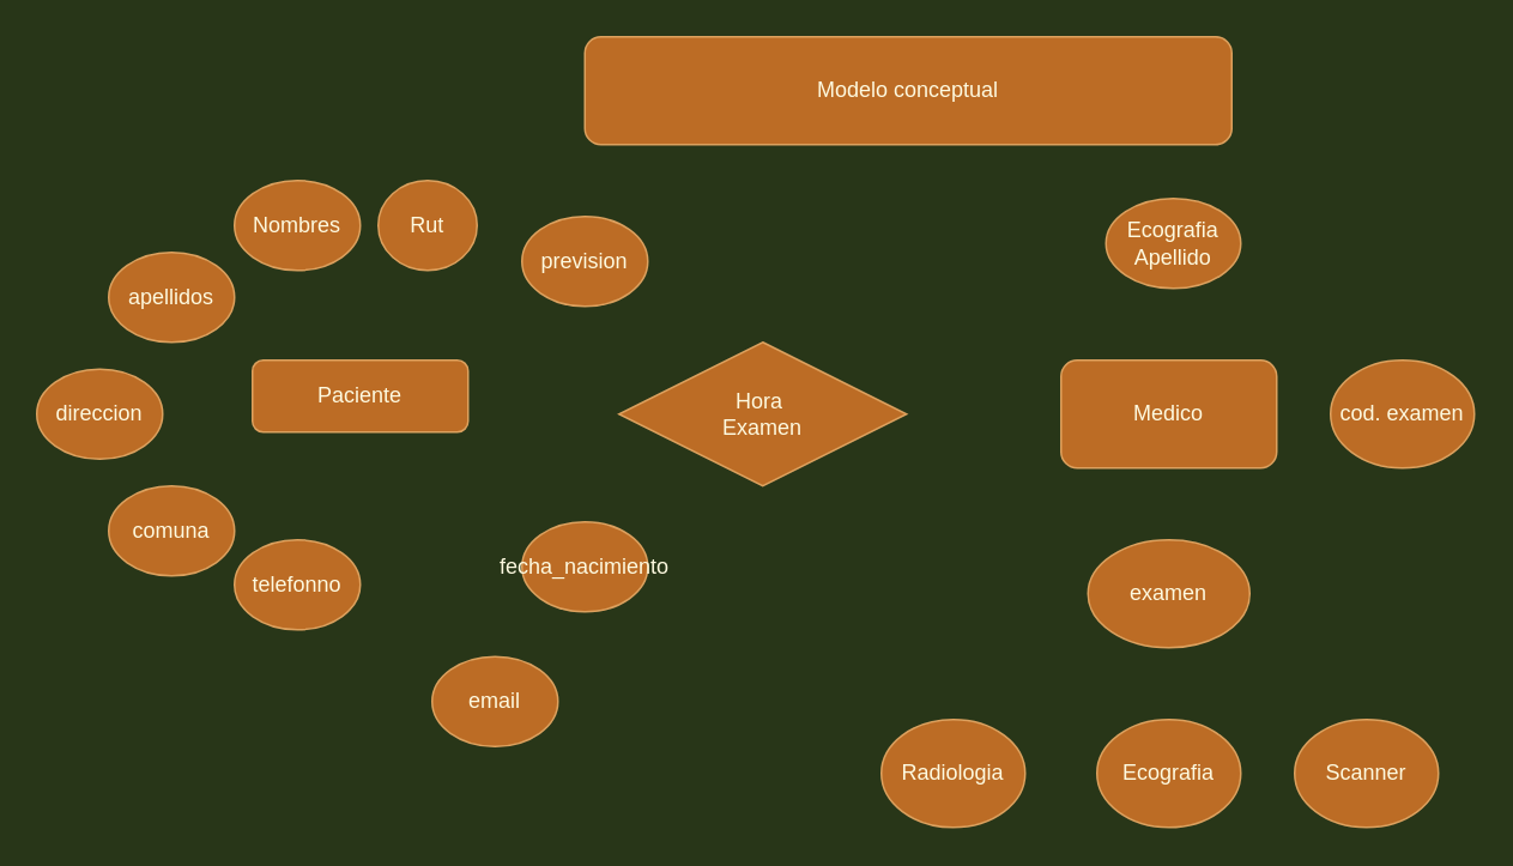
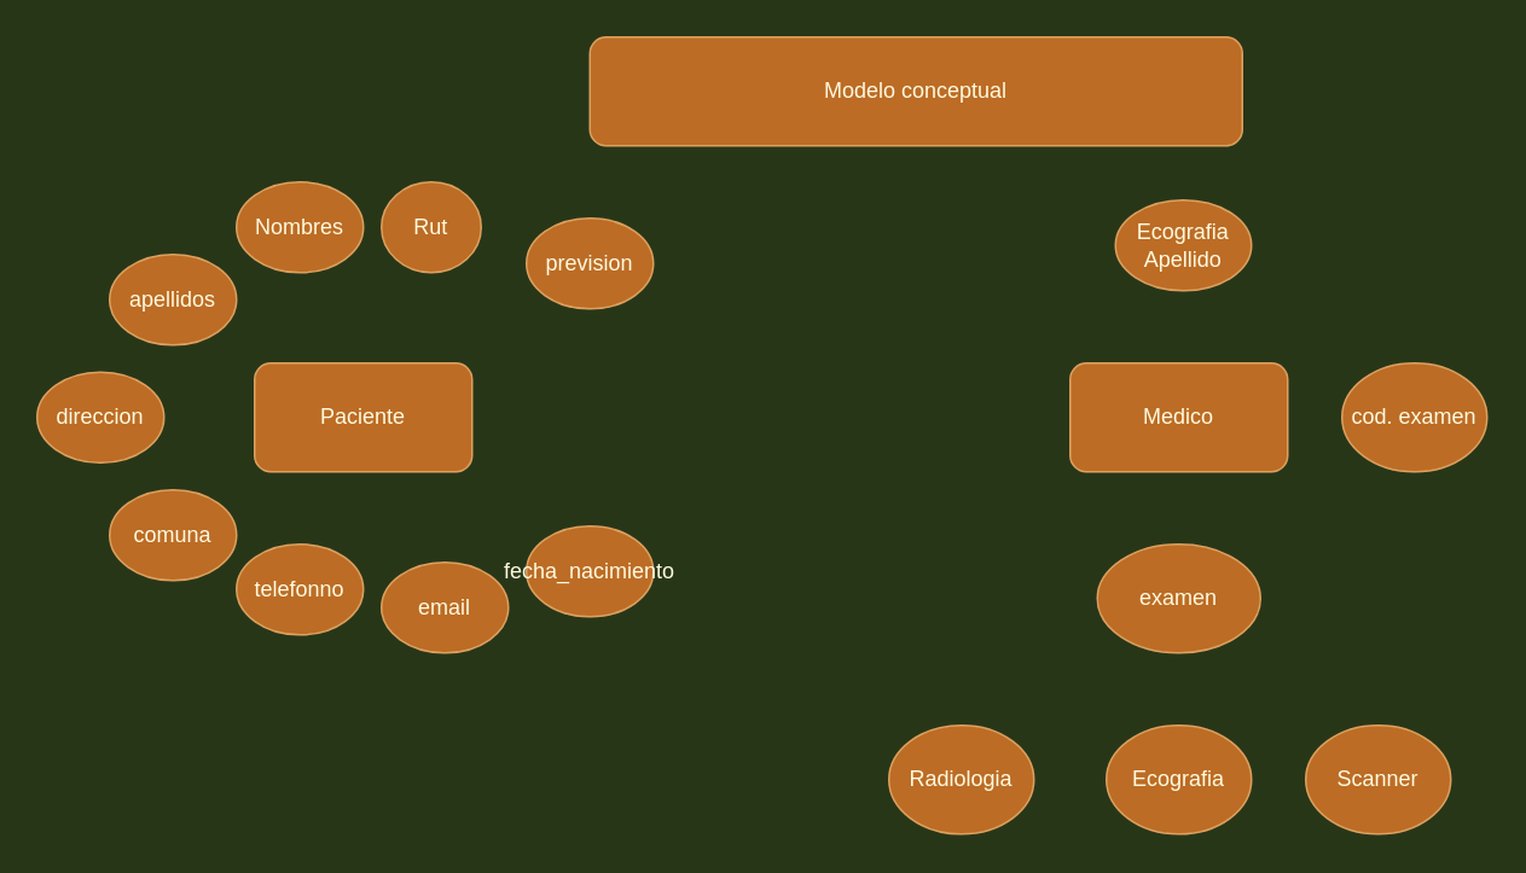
  <mxCell id="0" />
  <mxCell id="1" parent="0" />
  <mxCell id="2" value="Modelo conceptual" style="rounded=1;whiteSpace=wrap;html=1;sketch=0;fontColor=#FEFAE0;strokeColor=#DDA15E;fillColor=#BC6C25;" vertex="1" parent="1"><mxGeometry x="325" y="20" width="360" height="60" as="geometry" /></mxCell>
- <mxCell id="3" value="Paciente" style="rounded=1;whiteSpace=wrap;html=1;sketch=0;fontColor=#FEFAE0;strokeColor=#DDA15E;fillColor=#BC6C25;" vertex="1" parent="1"><mxGeometry x="140" y="200" width="120" height="40" as="geometry" /></mxCell>
+ <mxCell id="3" value="Paciente" style="rounded=1;whiteSpace=wrap;html=1;sketch=0;fontColor=#FEFAE0;strokeColor=#DDA15E;fillColor=#BC6C25;" vertex="1" parent="1"><mxGeometry x="140" y="200" width="120" height="60" as="geometry" /></mxCell>
  <mxCell id="4" value="Medico" style="rounded=1;whiteSpace=wrap;html=1;sketch=0;fontColor=#FEFAE0;strokeColor=#DDA15E;fillColor=#BC6C25;" vertex="1" parent="1"><mxGeometry x="590" y="200" width="120" height="60" as="geometry" /></mxCell>
- <mxCell id="5" value="Hora&amp;nbsp;&lt;br&gt;Examen" style="rhombus;whiteSpace=wrap;html=1;rounded=0;sketch=0;fontColor=#FEFAE0;strokeColor=#DDA15E;fillColor=#BC6C25;" vertex="1" parent="1"><mxGeometry x="344" y="190" width="160" height="80" as="geometry" /></mxCell>
  <mxCell id="6" value="Nombres" style="ellipse;whiteSpace=wrap;html=1;rounded=0;sketch=0;fontColor=#FEFAE0;strokeColor=#DDA15E;fillColor=#BC6C25;" vertex="1" parent="1"><mxGeometry x="130" y="100" width="70" height="50" as="geometry" /></mxCell>
  <mxCell id="7" value="apellidos" style="ellipse;whiteSpace=wrap;html=1;rounded=0;sketch=0;fontColor=#FEFAE0;strokeColor=#DDA15E;fillColor=#BC6C25;" vertex="1" parent="1"><mxGeometry x="60" y="140" width="70" height="50" as="geometry" /></mxCell>
  <mxCell id="8" value="comuna" style="ellipse;whiteSpace=wrap;html=1;rounded=0;sketch=0;fontColor=#FEFAE0;strokeColor=#DDA15E;fillColor=#BC6C25;" vertex="1" parent="1"><mxGeometry x="60" y="270" width="70" height="50" as="geometry" /></mxCell>
  <mxCell id="9" value="direccion" style="ellipse;whiteSpace=wrap;html=1;rounded=0;sketch=0;fontColor=#FEFAE0;strokeColor=#DDA15E;fillColor=#BC6C25;" vertex="1" parent="1"><mxGeometry x="20" y="205" width="70" height="50" as="geometry" /></mxCell>
  <mxCell id="10" value="telefonno" style="ellipse;whiteSpace=wrap;html=1;rounded=0;sketch=0;fontColor=#FEFAE0;strokeColor=#DDA15E;fillColor=#BC6C25;" vertex="1" parent="1"><mxGeometry x="130" y="300" width="70" height="50" as="geometry" /></mxCell>
  <mxCell id="11" value="Rut" style="ellipse;whiteSpace=wrap;html=1;rounded=0;sketch=0;fontColor=#FEFAE0;strokeColor=#DDA15E;fillColor=#BC6C25;" vertex="1" parent="1"><mxGeometry x="210" y="100" width="55" height="50" as="geometry" /></mxCell>
  <mxCell id="12" value="fecha_nacimiento" style="ellipse;whiteSpace=wrap;html=1;rounded=0;sketch=0;fontColor=#FEFAE0;strokeColor=#DDA15E;fillColor=#BC6C25;" vertex="1" parent="1"><mxGeometry x="290" y="290" width="70" height="50" as="geometry" /></mxCell>
- <mxCell id="13" value="email" style="ellipse;whiteSpace=wrap;html=1;rounded=0;sketch=0;fontColor=#FEFAE0;strokeColor=#DDA15E;fillColor=#BC6C25;" vertex="1" parent="1"><mxGeometry x="240" y="365" width="70" height="50" as="geometry" /></mxCell>
+ <mxCell id="13" value="email" style="ellipse;whiteSpace=wrap;html=1;rounded=0;sketch=0;fontColor=#FEFAE0;strokeColor=#DDA15E;fillColor=#BC6C25;" vertex="1" parent="1"><mxGeometry x="210" y="310" width="70" height="50" as="geometry" /></mxCell>
  <mxCell id="14" value="prevision" style="ellipse;whiteSpace=wrap;html=1;rounded=0;sketch=0;fontColor=#FEFAE0;strokeColor=#DDA15E;fillColor=#BC6C25;" vertex="1" parent="1"><mxGeometry x="290" y="120" width="70" height="50" as="geometry" /></mxCell>
  <mxCell id="15" value="Ecografia Apellido" style="ellipse;whiteSpace=wrap;html=1;rounded=0;sketch=0;fontColor=#FEFAE0;strokeColor=#DDA15E;fillColor=#BC6C25;" vertex="1" parent="1"><mxGeometry x="615" y="110" width="75" height="50" as="geometry" /></mxCell>
  <mxCell id="16" value="examen" style="ellipse;whiteSpace=wrap;html=1;rounded=0;sketch=0;fontColor=#FEFAE0;strokeColor=#DDA15E;fillColor=#BC6C25;" vertex="1" parent="1"><mxGeometry x="605" y="300" width="90" height="60" as="geometry" /></mxCell>
  <mxCell id="17" value="Radiologia" style="ellipse;whiteSpace=wrap;html=1;rounded=0;sketch=0;fontColor=#FEFAE0;strokeColor=#DDA15E;fillColor=#BC6C25;" vertex="1" parent="1"><mxGeometry x="490" y="400" width="80" height="60" as="geometry" /></mxCell>
  <mxCell id="18" value="Scanner" style="ellipse;whiteSpace=wrap;html=1;rounded=0;sketch=0;fontColor=#FEFAE0;strokeColor=#DDA15E;fillColor=#BC6C25;" vertex="1" parent="1"><mxGeometry x="720" y="400" width="80" height="60" as="geometry" /></mxCell>
  <mxCell id="19" value="Ecografia" style="ellipse;whiteSpace=wrap;html=1;rounded=0;sketch=0;fontColor=#FEFAE0;strokeColor=#DDA15E;fillColor=#BC6C25;" vertex="1" parent="1"><mxGeometry x="610" y="400" width="80" height="60" as="geometry" /></mxCell>
  <mxCell id="20" value="cod. examen" style="ellipse;whiteSpace=wrap;html=1;rounded=0;sketch=0;fontColor=#FEFAE0;strokeColor=#DDA15E;fillColor=#BC6C25;" vertex="1" parent="1"><mxGeometry x="740" y="200" width="80" height="60" as="geometry" /></mxCell>
